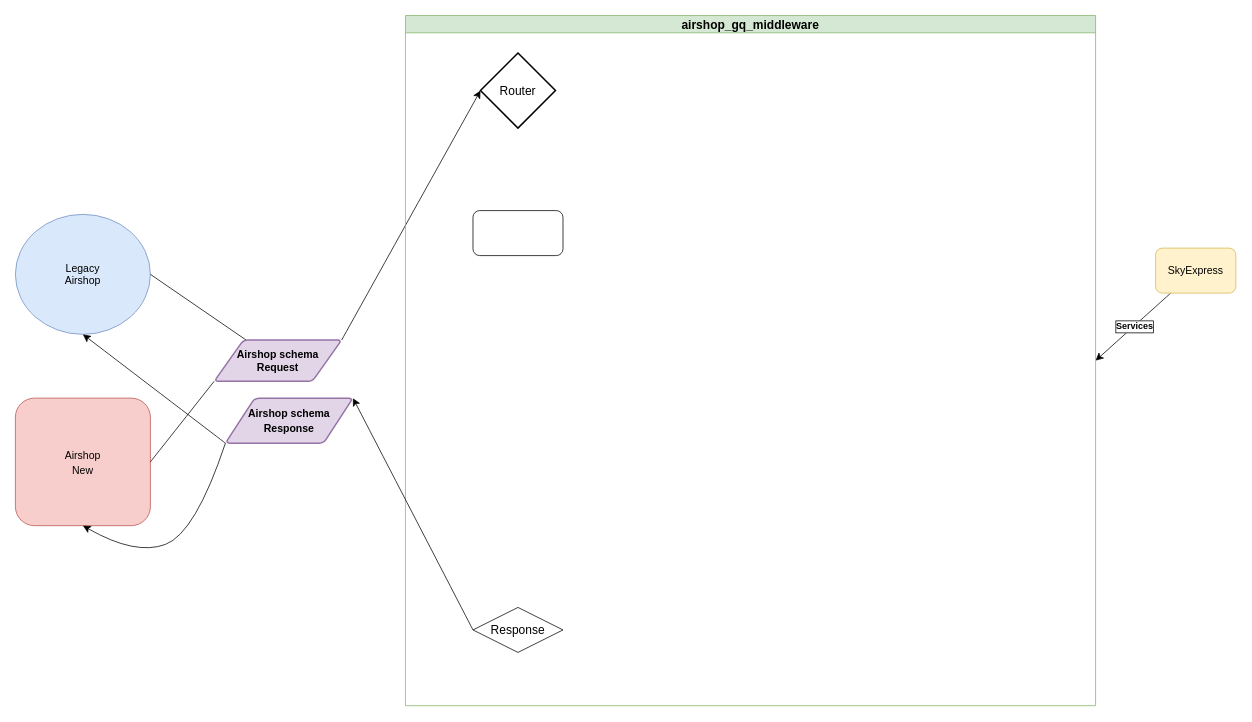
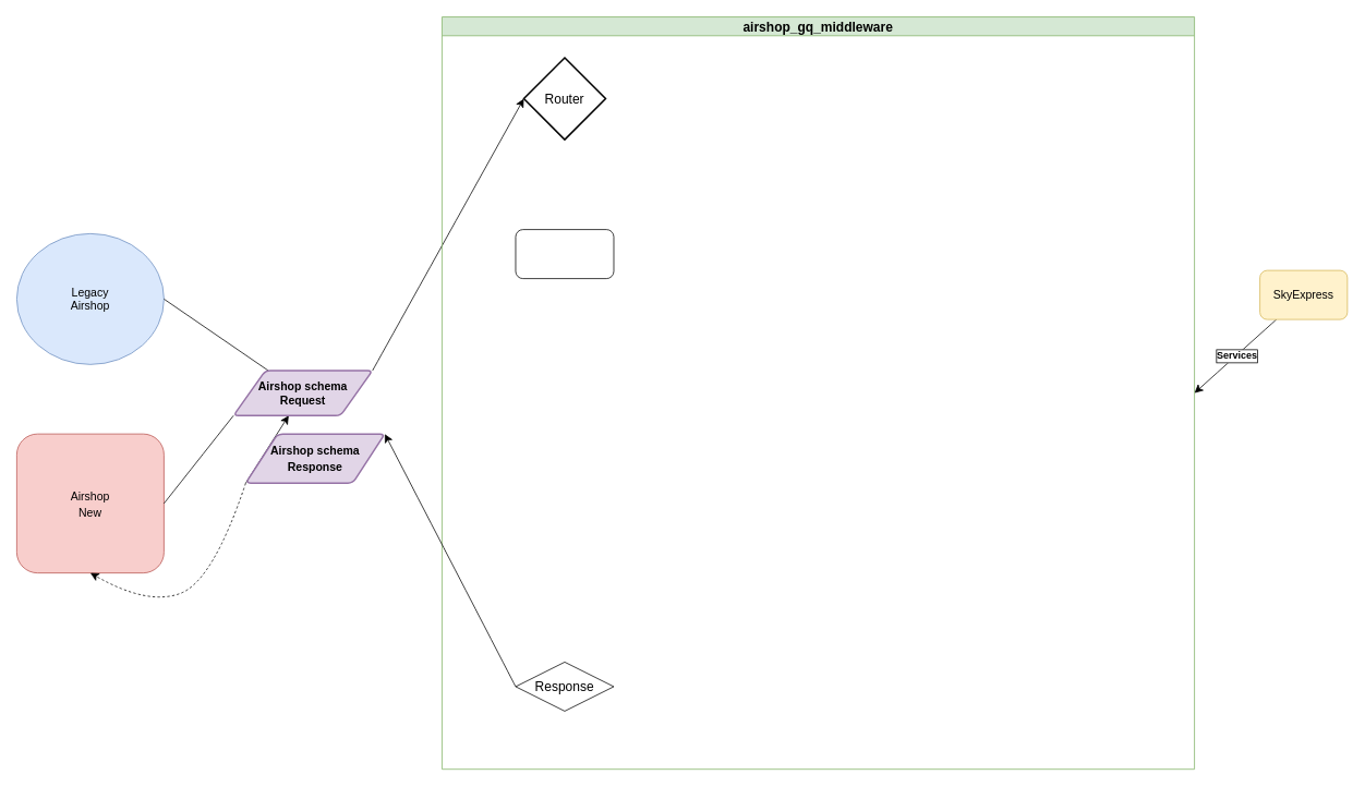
  <mxCell id="0" />
  <mxCell id="1" parent="0" />
  <mxCell id="2" value="&lt;font style=&quot;font-size: 14px;&quot;&gt;Legacy&lt;br&gt;Airshop&lt;/font&gt;" style="ellipse;whiteSpace=wrap;html=1;labelBackgroundColor=none;fillColor=#dae8fc;strokeColor=#6c8ebf;" vertex="1" parent="1"><mxGeometry x="20" y="285" width="180" height="160" as="geometry" /></mxCell>
  <mxCell id="3" value="" style="endArrow=none;html=1;rounded=0;exitX=1;exitY=0.5;exitDx=0;exitDy=0;labelBackgroundColor=default;fontColor=default;labelBorderColor=default;fontStyle=1;entryX=0.25;entryY=0;entryDx=0;entryDy=0;endFill=0;" edge="1" parent="1" source="2" target="14"><mxGeometry x="-0.003" y="1" width="50" height="50" relative="1" as="geometry"><mxPoint x="1220" y="10" as="sourcePoint" /><mxPoint x="355" y="10" as="targetPoint" /><Array as="points" /><mxPoint as="offset" /></mxGeometry></mxCell>
  <mxCell id="4" value="Services" style="edgeStyle=none;curved=1;rounded=0;orthogonalLoop=1;jettySize=auto;html=1;fontSize=12;startSize=8;endSize=8;labelBorderColor=default;fontStyle=1;horizontal=1;entryX=1;entryY=0.5;entryDx=0;entryDy=0;" edge="1" parent="1" source="5" target="8"><mxGeometry x="-0.021" y="1" relative="1" as="geometry"><mxPoint x="1430" y="-120" as="targetPoint" /><mxPoint as="offset" /></mxGeometry></mxCell>
  <mxCell id="5" value="&lt;font style=&quot;font-size: 14px;&quot;&gt;SkyExpress&lt;/font&gt;" style="rounded=1;whiteSpace=wrap;html=1;labelBackgroundColor=none;fillColor=#fff2cc;strokeColor=#d6b656;" vertex="1" parent="1"><mxGeometry x="1540" y="330" width="107" height="60" as="geometry" /></mxCell>
  <mxCell id="6" value="&lt;font style=&quot;font-size: 14px;&quot;&gt;Airshop&lt;br&gt;New&lt;/font&gt;" style="rounded=1;whiteSpace=wrap;html=1;fontSize=16;fillColor=#f8cecc;strokeColor=#b85450;" vertex="1" parent="1"><mxGeometry x="20" y="530" width="180" height="170" as="geometry" /></mxCell>
  <mxCell id="7" value="" style="endArrow=classic;html=1;rounded=0;fontSize=12;startSize=8;endSize=8;curved=1;exitX=1;exitY=0;exitDx=0;exitDy=0;entryX=0;entryY=0.5;entryDx=0;entryDy=0;entryPerimeter=0;" edge="1" parent="1" source="14" target="9"><mxGeometry relative="1" as="geometry"><mxPoint x="960" y="-70" as="sourcePoint" /><mxPoint x="540" y="50" as="targetPoint" /></mxGeometry></mxCell>
  <mxCell id="8" value="airshop_gq_middleware" style="swimlane;whiteSpace=wrap;html=1;fontSize=16;fillColor=#d5e8d4;strokeColor=#82b366;direction=east;" vertex="1" parent="1"><mxGeometry x="540" y="20" width="920" height="920" as="geometry"><mxRectangle x="-250" y="380" width="220" height="30" as="alternateBounds" /></mxGeometry></mxCell>
  <mxCell id="9" value="Router" style="strokeWidth=2;html=1;shape=mxgraph.flowchart.decision;whiteSpace=wrap;fontSize=16;" vertex="1" parent="8"><mxGeometry x="100" y="50" width="100" height="100" as="geometry" /></mxCell>
  <mxCell id="10" value="Response" style="rhombus;whiteSpace=wrap;html=1;fontSize=16;" vertex="1" parent="8"><mxGeometry x="90" y="789" width="120" height="60" as="geometry" /></mxCell>
  <mxCell id="11" value="" style="rounded=1;whiteSpace=wrap;html=1;fontSize=16;" vertex="1" parent="8"><mxGeometry x="90" y="260" width="120" height="60" as="geometry" /></mxCell>
- <mxCell id="12" value="" style="endArrow=classic;html=1;rounded=0;fontSize=12;startSize=8;endSize=8;curved=1;entryX=0.5;entryY=1;entryDx=0;entryDy=0;exitX=0;exitY=1;exitDx=0;exitDy=0;" edge="1" parent="1" source="17" target="2"><mxGeometry width="50" height="50" relative="1" as="geometry"><mxPoint x="330" y="-140" as="sourcePoint" /><mxPoint x="930" y="220" as="targetPoint" /></mxGeometry></mxCell>
+ <mxCell id="12" value="" style="endArrow=classic;html=1;rounded=0;fontSize=12;startSize=8;endSize=8;curved=1;exitX=0;exitY=1;exitDx=0;exitDy=0;" edge="1" parent="1" source="17" target="14"><mxGeometry width="50" height="50" relative="1" as="geometry"><mxPoint x="330" y="-140" as="sourcePoint" /><mxPoint x="930" y="220" as="targetPoint" /></mxGeometry></mxCell>
  <mxCell id="13" value="" style="endArrow=none;html=1;rounded=0;fontSize=12;curved=1;exitX=1;exitY=0.5;exitDx=0;exitDy=0;endFill=0;entryX=0;entryY=1;entryDx=0;entryDy=0;" edge="1" parent="1" source="6" target="14"><mxGeometry relative="1" as="geometry"><mxPoint x="185" y="440" as="sourcePoint" /><mxPoint x="330" y="260" as="targetPoint" /></mxGeometry></mxCell>
  <mxCell id="14" value="&#10;Airshop schema&#10;Request&#10;" style="shape=parallelogram;strokeWidth=2;perimeter=parallelogramPerimeter;rounded=1;arcSize=12;size=0.23;fontSize=14;align=center;fillColor=#e1d5e7;strokeColor=#9673a6;labelBorderColor=none;fontColor=default;labelBackgroundColor=none;fontStyle=1" vertex="1" parent="1"><mxGeometry x="285" y="452.5" width="170" height="55" as="geometry" /></mxCell>
  <mxCell id="15" style="edgeStyle=none;curved=1;rounded=0;orthogonalLoop=1;jettySize=auto;html=1;exitX=0;exitY=0;exitDx=0;exitDy=0;fontSize=12;startSize=8;endSize=8;" edge="1" parent="1" source="8" target="8"><mxGeometry relative="1" as="geometry" /></mxCell>
- <mxCell id="16" value="" style="edgeStyle=none;curved=1;rounded=0;orthogonalLoop=1;jettySize=auto;html=1;fontSize=12;startSize=8;endSize=8;entryX=0.5;entryY=1;entryDx=0;entryDy=0;exitX=0;exitY=1;exitDx=0;exitDy=0;" edge="1" parent="1" source="17" target="6"><mxGeometry relative="1" as="geometry"><Array as="points"><mxPoint x="260" y="710" /><mxPoint x="180" y="740" /></Array></mxGeometry></mxCell>
+ <mxCell id="16" value="" style="edgeStyle=none;curved=1;rounded=0;orthogonalLoop=1;jettySize=auto;html=1;fontSize=12;startSize=8;endSize=8;entryX=0.5;entryY=1;entryDx=0;entryDy=0;exitX=0;exitY=1;exitDx=0;exitDy=0;dashed=1;" edge="1" parent="1" source="17" target="6"><mxGeometry relative="1" as="geometry"><Array as="points"><mxPoint x="260" y="710" /><mxPoint x="180" y="740" /></Array></mxGeometry></mxCell>
  <mxCell id="17" value="&lt;b style=&quot;&quot;&gt;&lt;font style=&quot;font-size: 14px;&quot;&gt;Airshop schema Response&lt;/font&gt;&lt;/b&gt;" style="shape=parallelogram;html=1;strokeWidth=2;perimeter=parallelogramPerimeter;whiteSpace=wrap;rounded=1;arcSize=12;size=0.23;fontSize=16;fillColor=#e1d5e7;strokeColor=#9673a6;" vertex="1" parent="1"><mxGeometry x="300" y="530" width="170" height="60" as="geometry" /></mxCell>
  <mxCell id="18" value="" style="endArrow=classic;html=1;rounded=0;fontSize=12;startSize=8;endSize=8;curved=1;exitX=0;exitY=0.5;exitDx=0;exitDy=0;entryX=1;entryY=0;entryDx=0;entryDy=0;" edge="1" parent="1" source="10" target="17"><mxGeometry width="50" height="50" relative="1" as="geometry"><mxPoint x="370" y="570" as="sourcePoint" /><mxPoint x="420" y="520" as="targetPoint" /></mxGeometry></mxCell>
